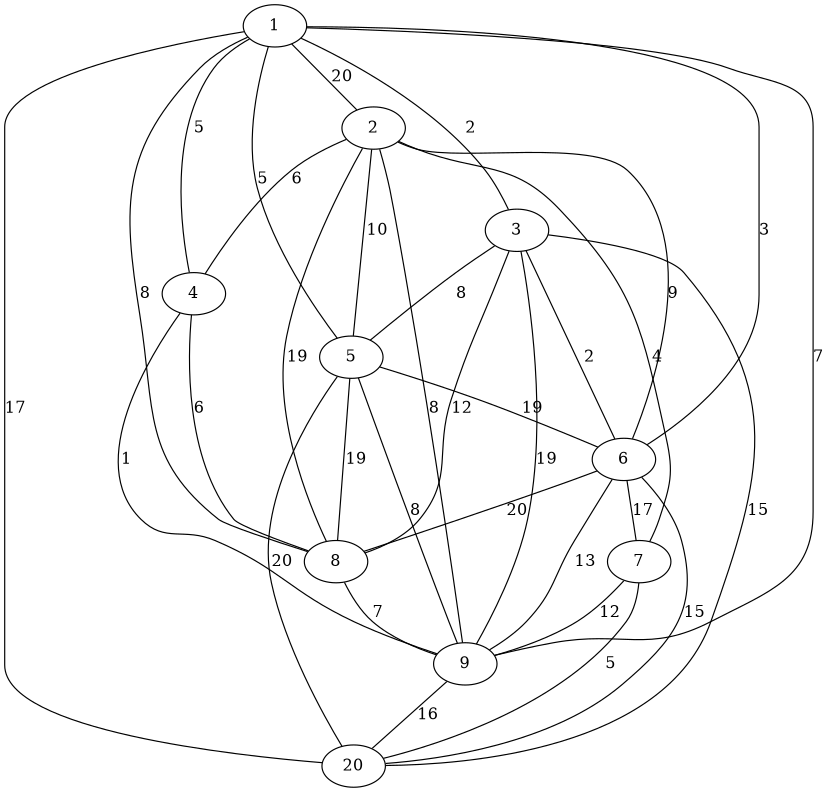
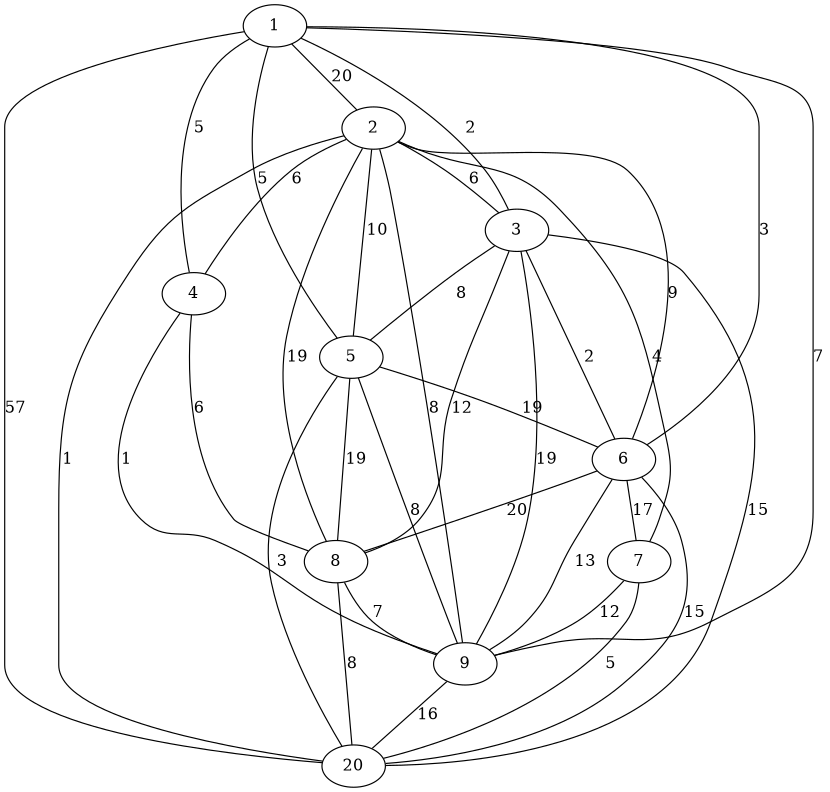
  graph {
    n1 [label=20]
    1
    5
    3
    9
    4
    6
    2
    7
    8
-   1 -- n1 [label=17]
+   1 -- n1 [label=57]
    1 -- 5 [label=5]
    1 -- 3 [label=2]
    1 -- 9 [label=7]
    1 -- 4 [label=5]
    1 -- 6 [label=3]
    1 -- 2 [label=20]
-   5 -- n1 [label=20]
+   5 -- n1 [label=3]
    5 -- 9 [label=8]
    5 -- 6 [label=19]
    5 -- 8 [label=19]
    3 -- n1 [label=15]
    3 -- 5 [label=8]
    3 -- 9 [label=19]
    3 -- 6 [label=2]
    3 -- 8 [label=12]
    9 -- n1 [label=16]
    4 -- 9 [label=1]
    4 -- 8 [label=6]
    6 -- n1 [label=15]
    6 -- 9 [label=13]
    6 -- 7 [label=17]
    6 -- 8 [label=20]
+   2 -- n1 [label=1]
    2 -- 5 [label=10]
+   2 -- 3 [label=6]
    2 -- 9 [label=8]
    2 -- 4 [label=6]
    2 -- 6 [label=9]
    2 -- 7 [label=4]
    2 -- 8 [label=19]
    7 -- n1 [label=5]
    7 -- 9 [label=12]
-   8 -- 1 [label=8]
+   8 -- n1 [label=8]
    8 -- 9 [label=7]
  }
